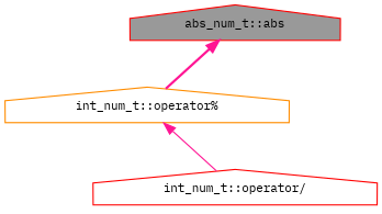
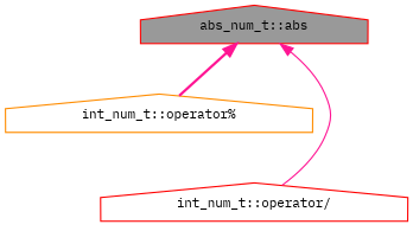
  digraph {
    fontname="IBM Plex Mono"
    rankdir=TB
    node [color=red fillcolor=white fontname="IBM Plex Mono" fontsize=10 shape=house style=filled]
    edge [color=deeppink dir=back fontname="IBM Plex Mono" fontsize=10 labelfontname=Helvetica labelfontsize=10]
    n1 [fillcolor=grey60 fontcolor=black height=0.2 label="abs_num_t::abs" width=0.4]
    n2 [color=darkorange height=0.2 label="int_num_t::operator%" width=0.4]
    n3 [height=0.2 label="int_num_t::operator/" width=0.4]
    n1 -> n2 [style=bold]
-   n2 -> n3 [style=solid]
+   n1 -> n3 [style=solid]
  }
